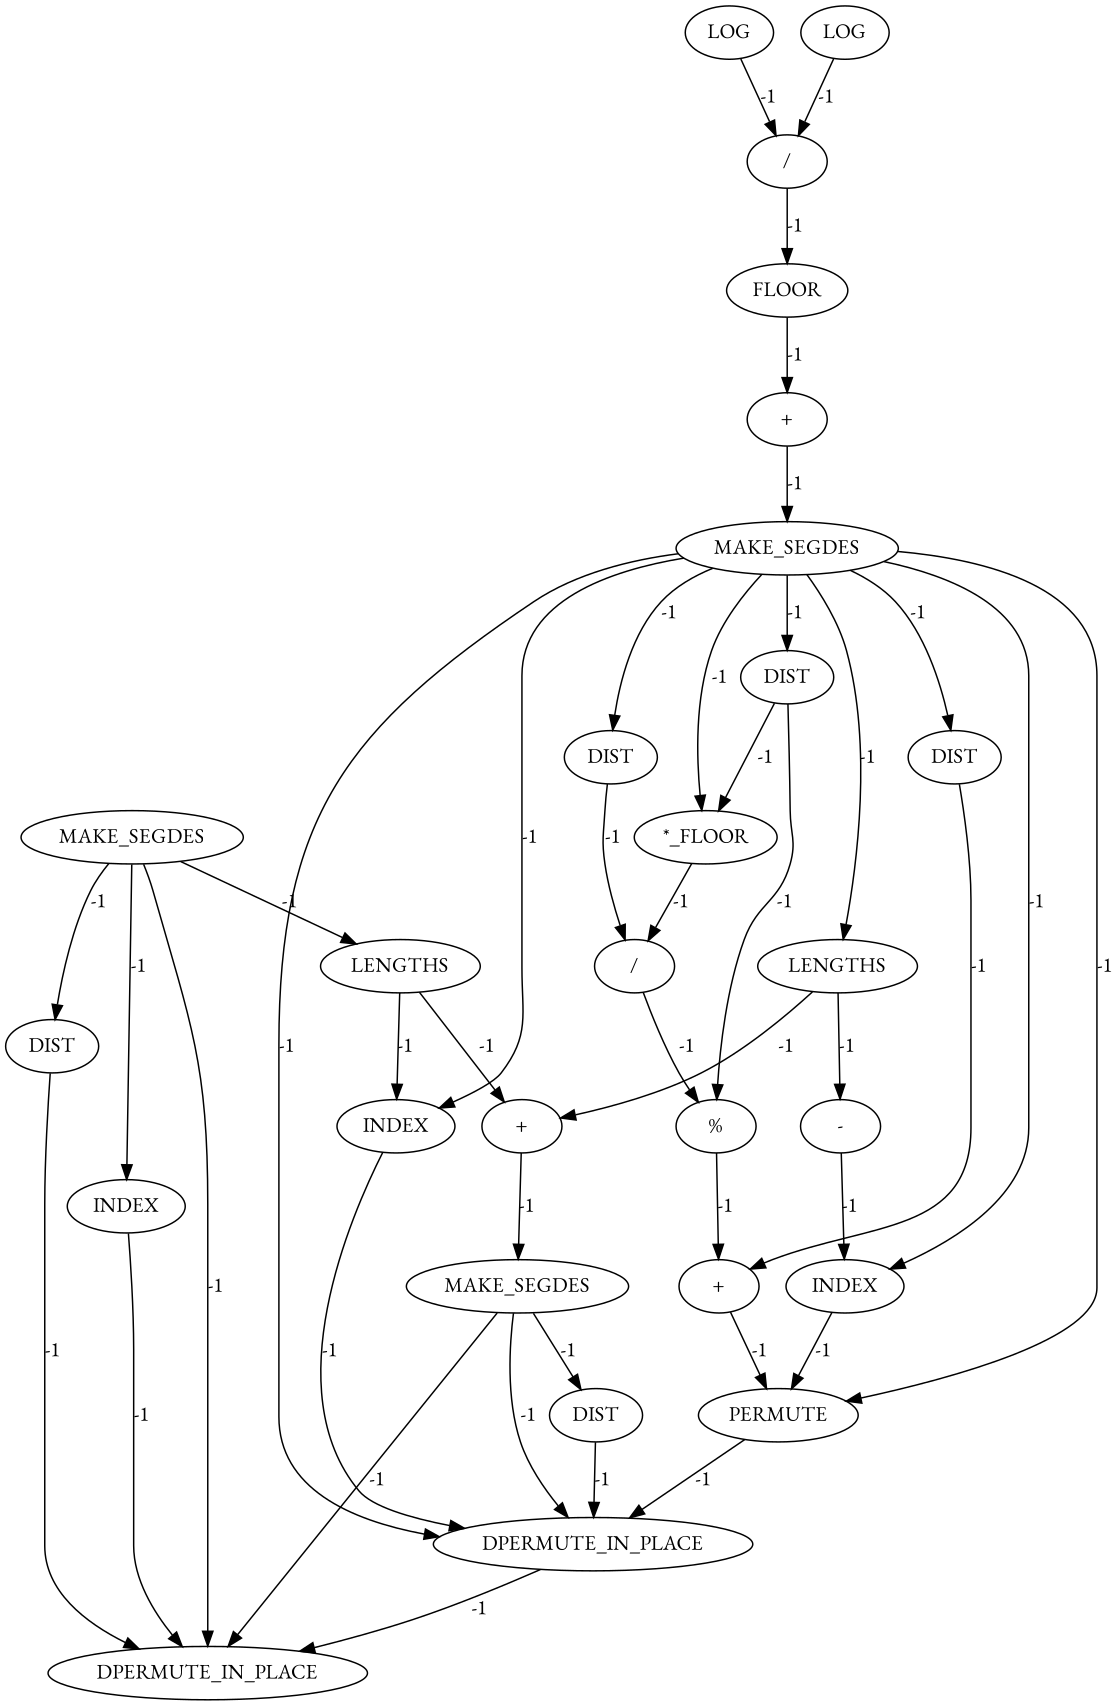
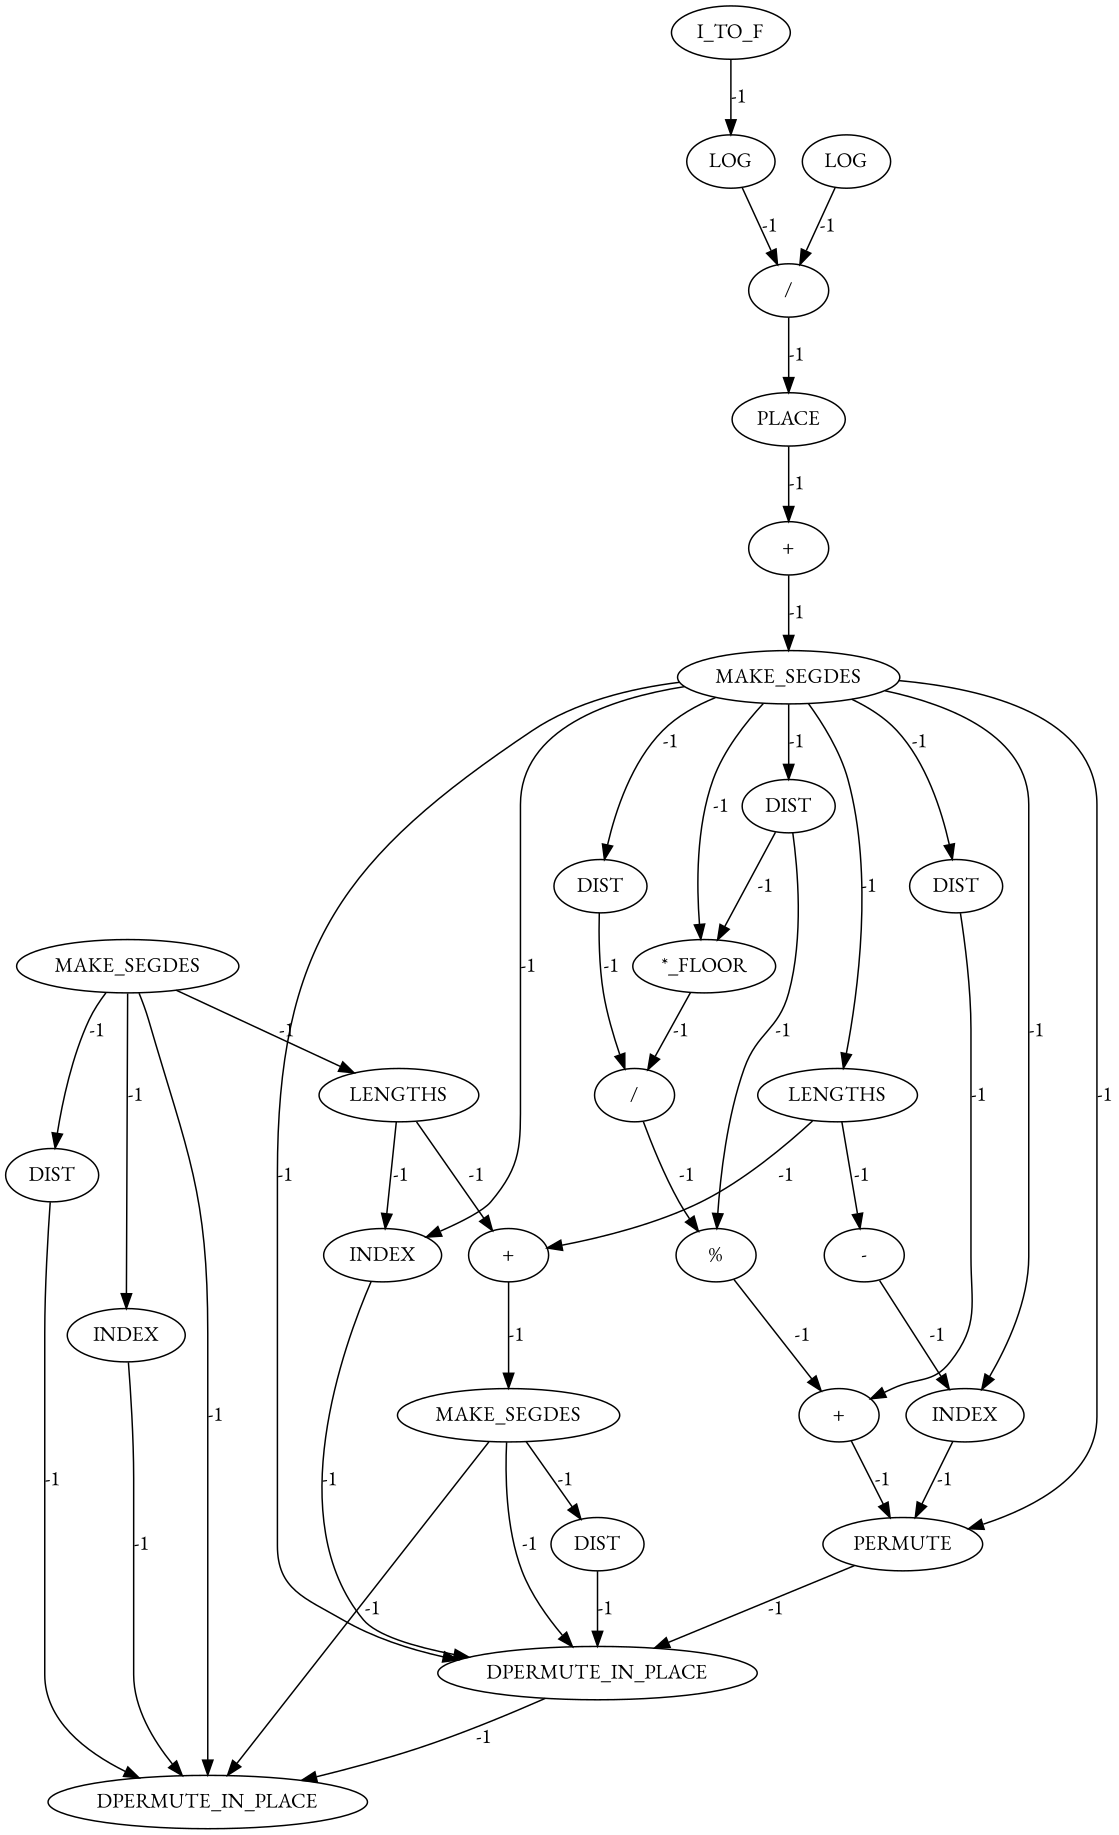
  digraph {
    fontname="EB Garamond"
    node [cost=0 fontname="EB Garamond"]
    edge [cost=-1 fontname="EB Garamond"]
    n1 [label=DPERMUTE_IN_PLACE]
    n2 [label="/"]
    n3 [label="%"]
    n4 [label="+"]
    n5 [label=LOG]
    n6 [label="/"]
-   n7 [label=FLOOR]
+   n7 [label=PLACE]
    n8 [label=DIST]
    n9 [label="-"]
    n10 [label=INDEX]
    n11 [label=PERMUTE]
    n12 [label=DPERMUTE_IN_PLACE]
    n13 [label=DIST]
    n14 [label=DIST]
    n15 [label="*_FLOOR"]
    n16 [label="+"]
    n17 [label=MAKE_SEGDES]
    n18 [label=DIST]
    n19 [label=INDEX]
    n20 [label=DIST]
    n21 [label="+"]
    n22 [label=MAKE_SEGDES]
    n23 [label=LENGTHS]
+   n24 [label=I_TO_F]
    n25 [label=LENGTHS]
    n26 [label=LOG]
    n27 [label=INDEX]
    n28 [label=MAKE_SEGDES]
    n2 -> n3 [label=-1]
    n3 -> n4 [label=-1]
    n4 -> n11 [label=-1]
    n5 -> n6 [label=-1]
    n6 -> n7 [label=-1]
    n7 -> n16 [label=-1]
    n8 -> n1 [label=-1]
    n9 -> n10 [label=-1]
    n10 -> n11 [label=-1]
    n11 -> n12 [label=-1]
    n12 -> n1 [label=-1]
    n13 -> n4 [label=-1]
    n14 -> n3 [label=-1]
    n14 -> n15 [label=-1]
    n15 -> n2 [label=-1]
    n16 -> n22 [label=-1]
    n17 -> n1 [label=-1]
    n17 -> n12 [label=-1]
    n17 -> n18 [label=-1]
    n18 -> n12 [label=-1]
    n19 -> n12 [label=-1]
    n20 -> n2 [label=-1]
    n21 -> n17 [label=-1]
    n22 -> n10 [label=-1]
    n22 -> n11 [label=-1]
    n22 -> n12 [label=-1]
    n22 -> n13 [label=-1]
    n22 -> n14 [label=-1]
    n22 -> n15 [label=-1]
    n22 -> n19 [label=-1]
    n22 -> n20 [label=-1]
    n22 -> n25 [label=-1]
    n23 -> n19 [label=-1]
    n23 -> n21 [label=-1]
+   n24 -> n5 [label=-1]
    n25 -> n9 [label=-1]
    n25 -> n21 [label=-1]
    n26 -> n6 [label=-1]
    n27 -> n1 [label=-1]
    n28 -> n1 [label=-1]
    n28 -> n8 [label=-1]
    n28 -> n23 [label=-1]
    n28 -> n27 [label=-1]
  }
